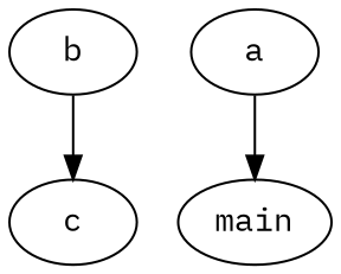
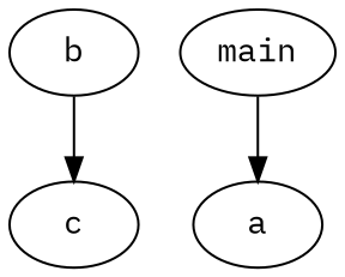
  digraph {
    fontname="IBM Plex Mono"
    node [flag=false fontname="IBM Plex Mono"]
    edge [fontname="IBM Plex Mono"]
    n1 [label=b]
    n2 [label=c]
    n3 [label=a]
    n4 [label=main]
    n1 -> n2
-   n3 -> n4
+   n4 -> n3
  }
